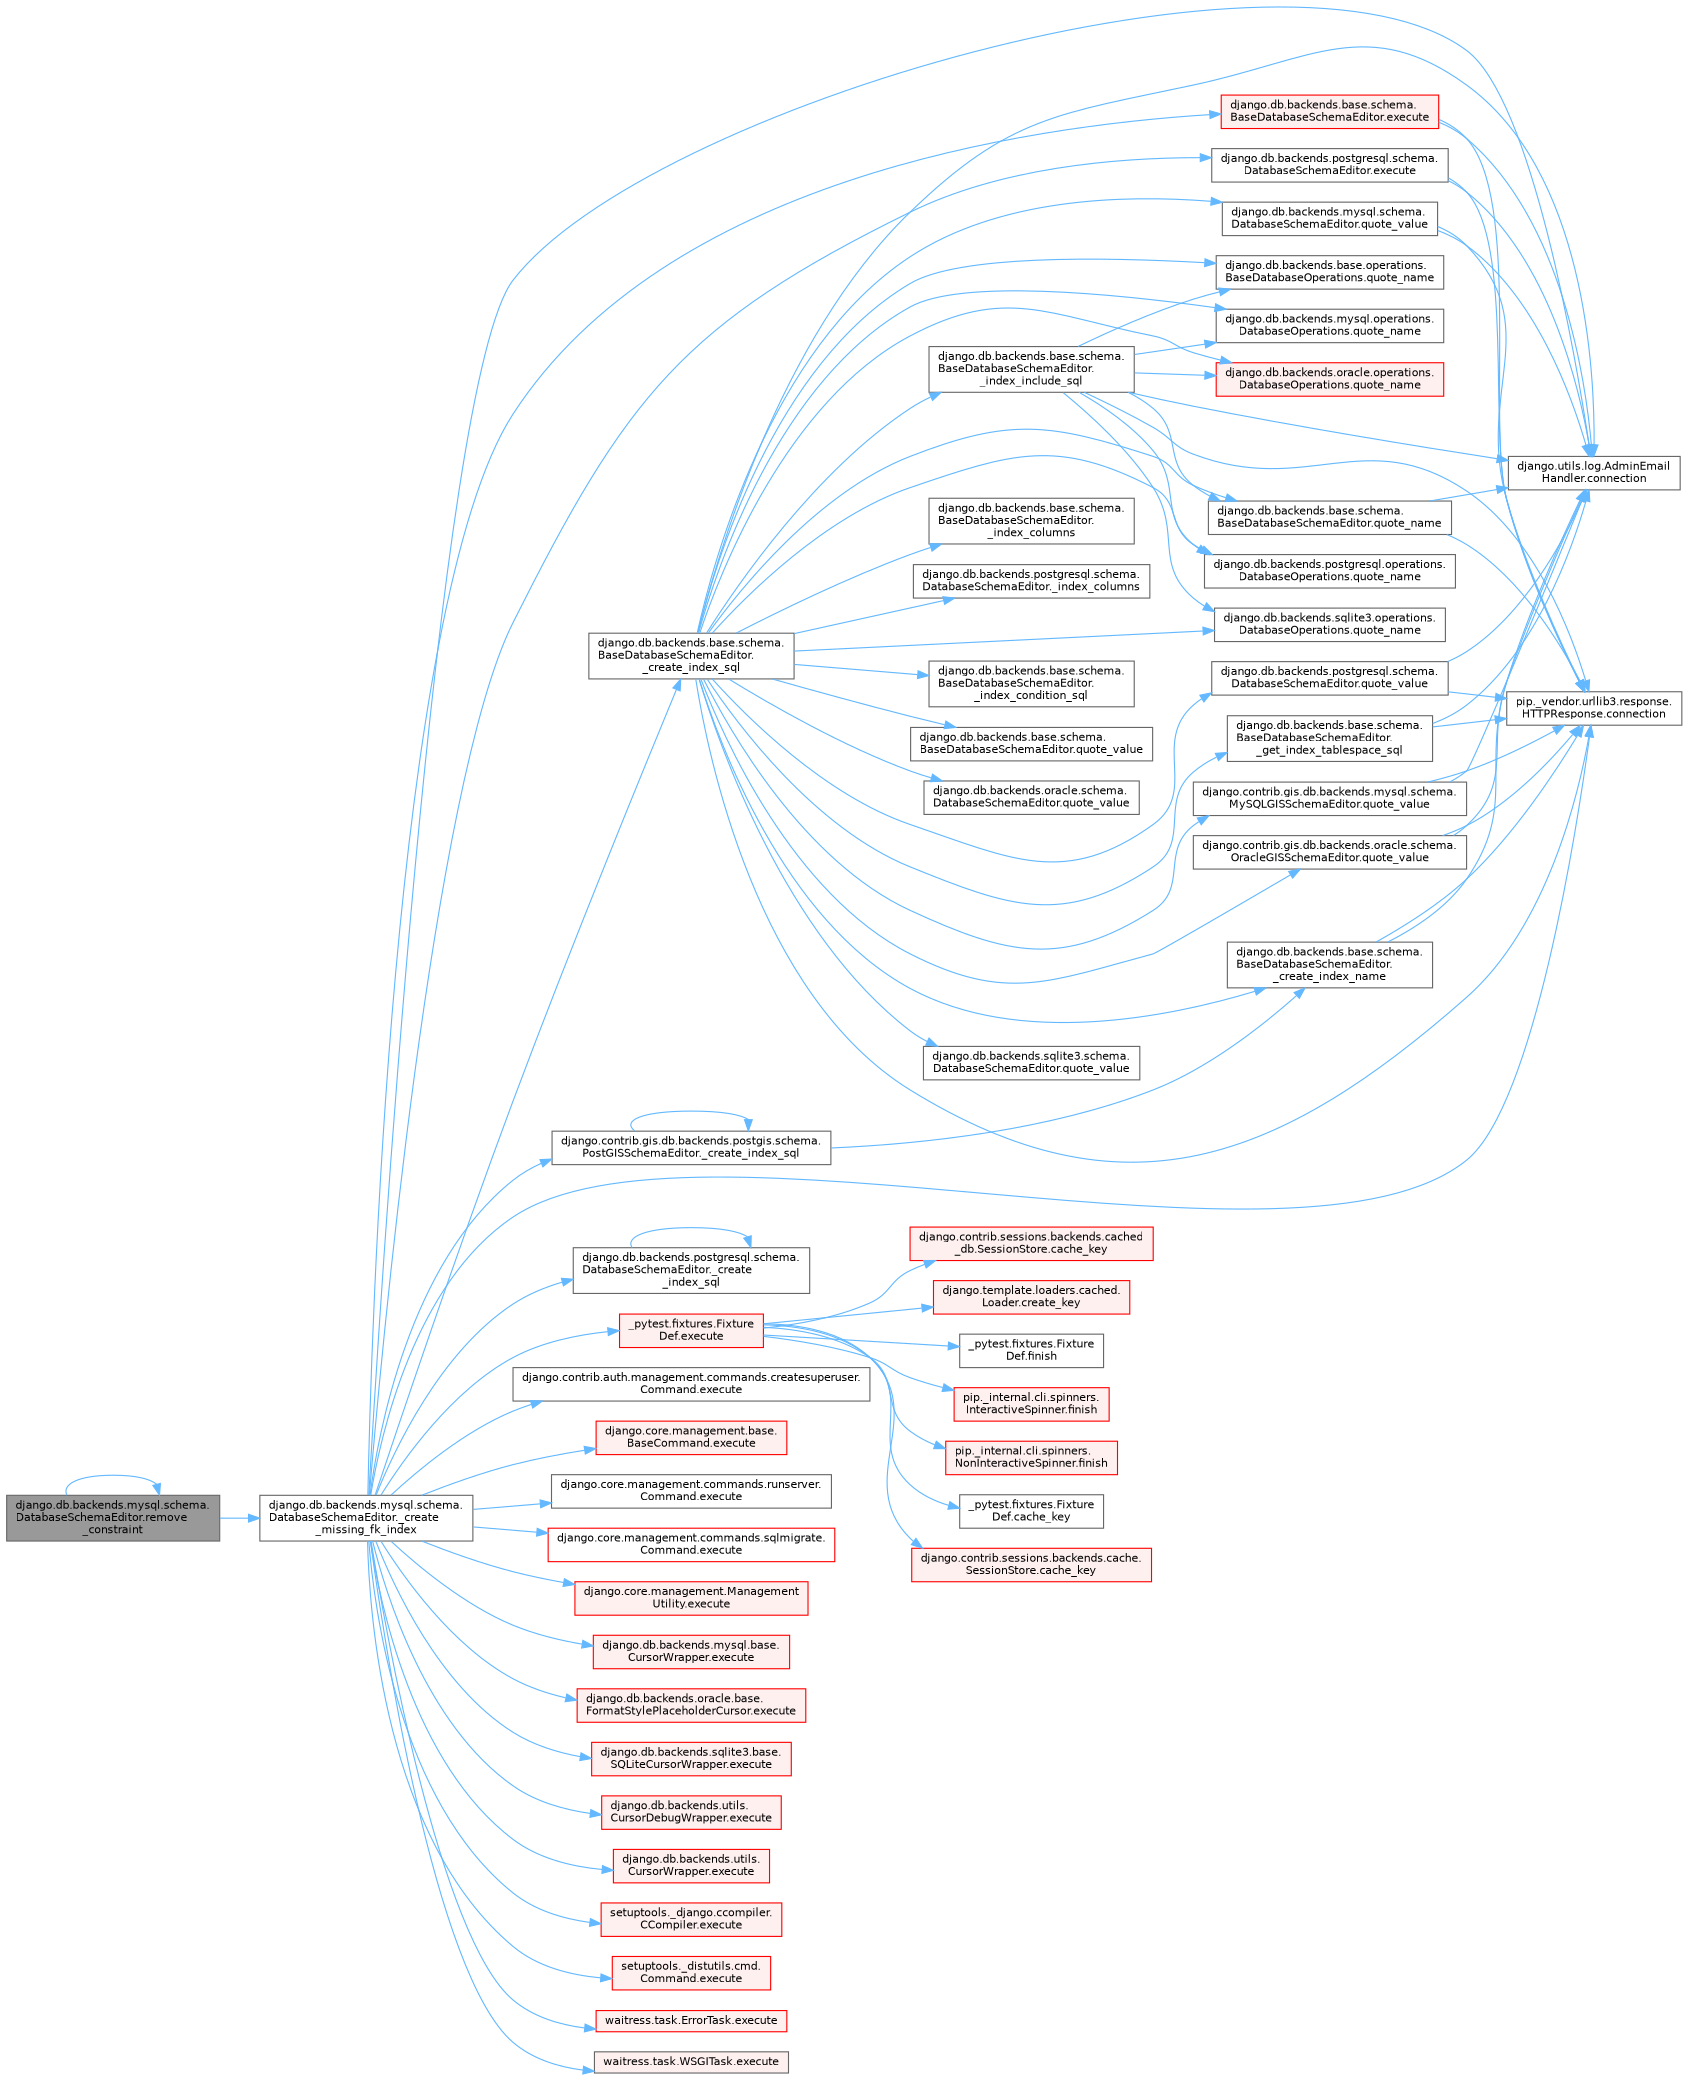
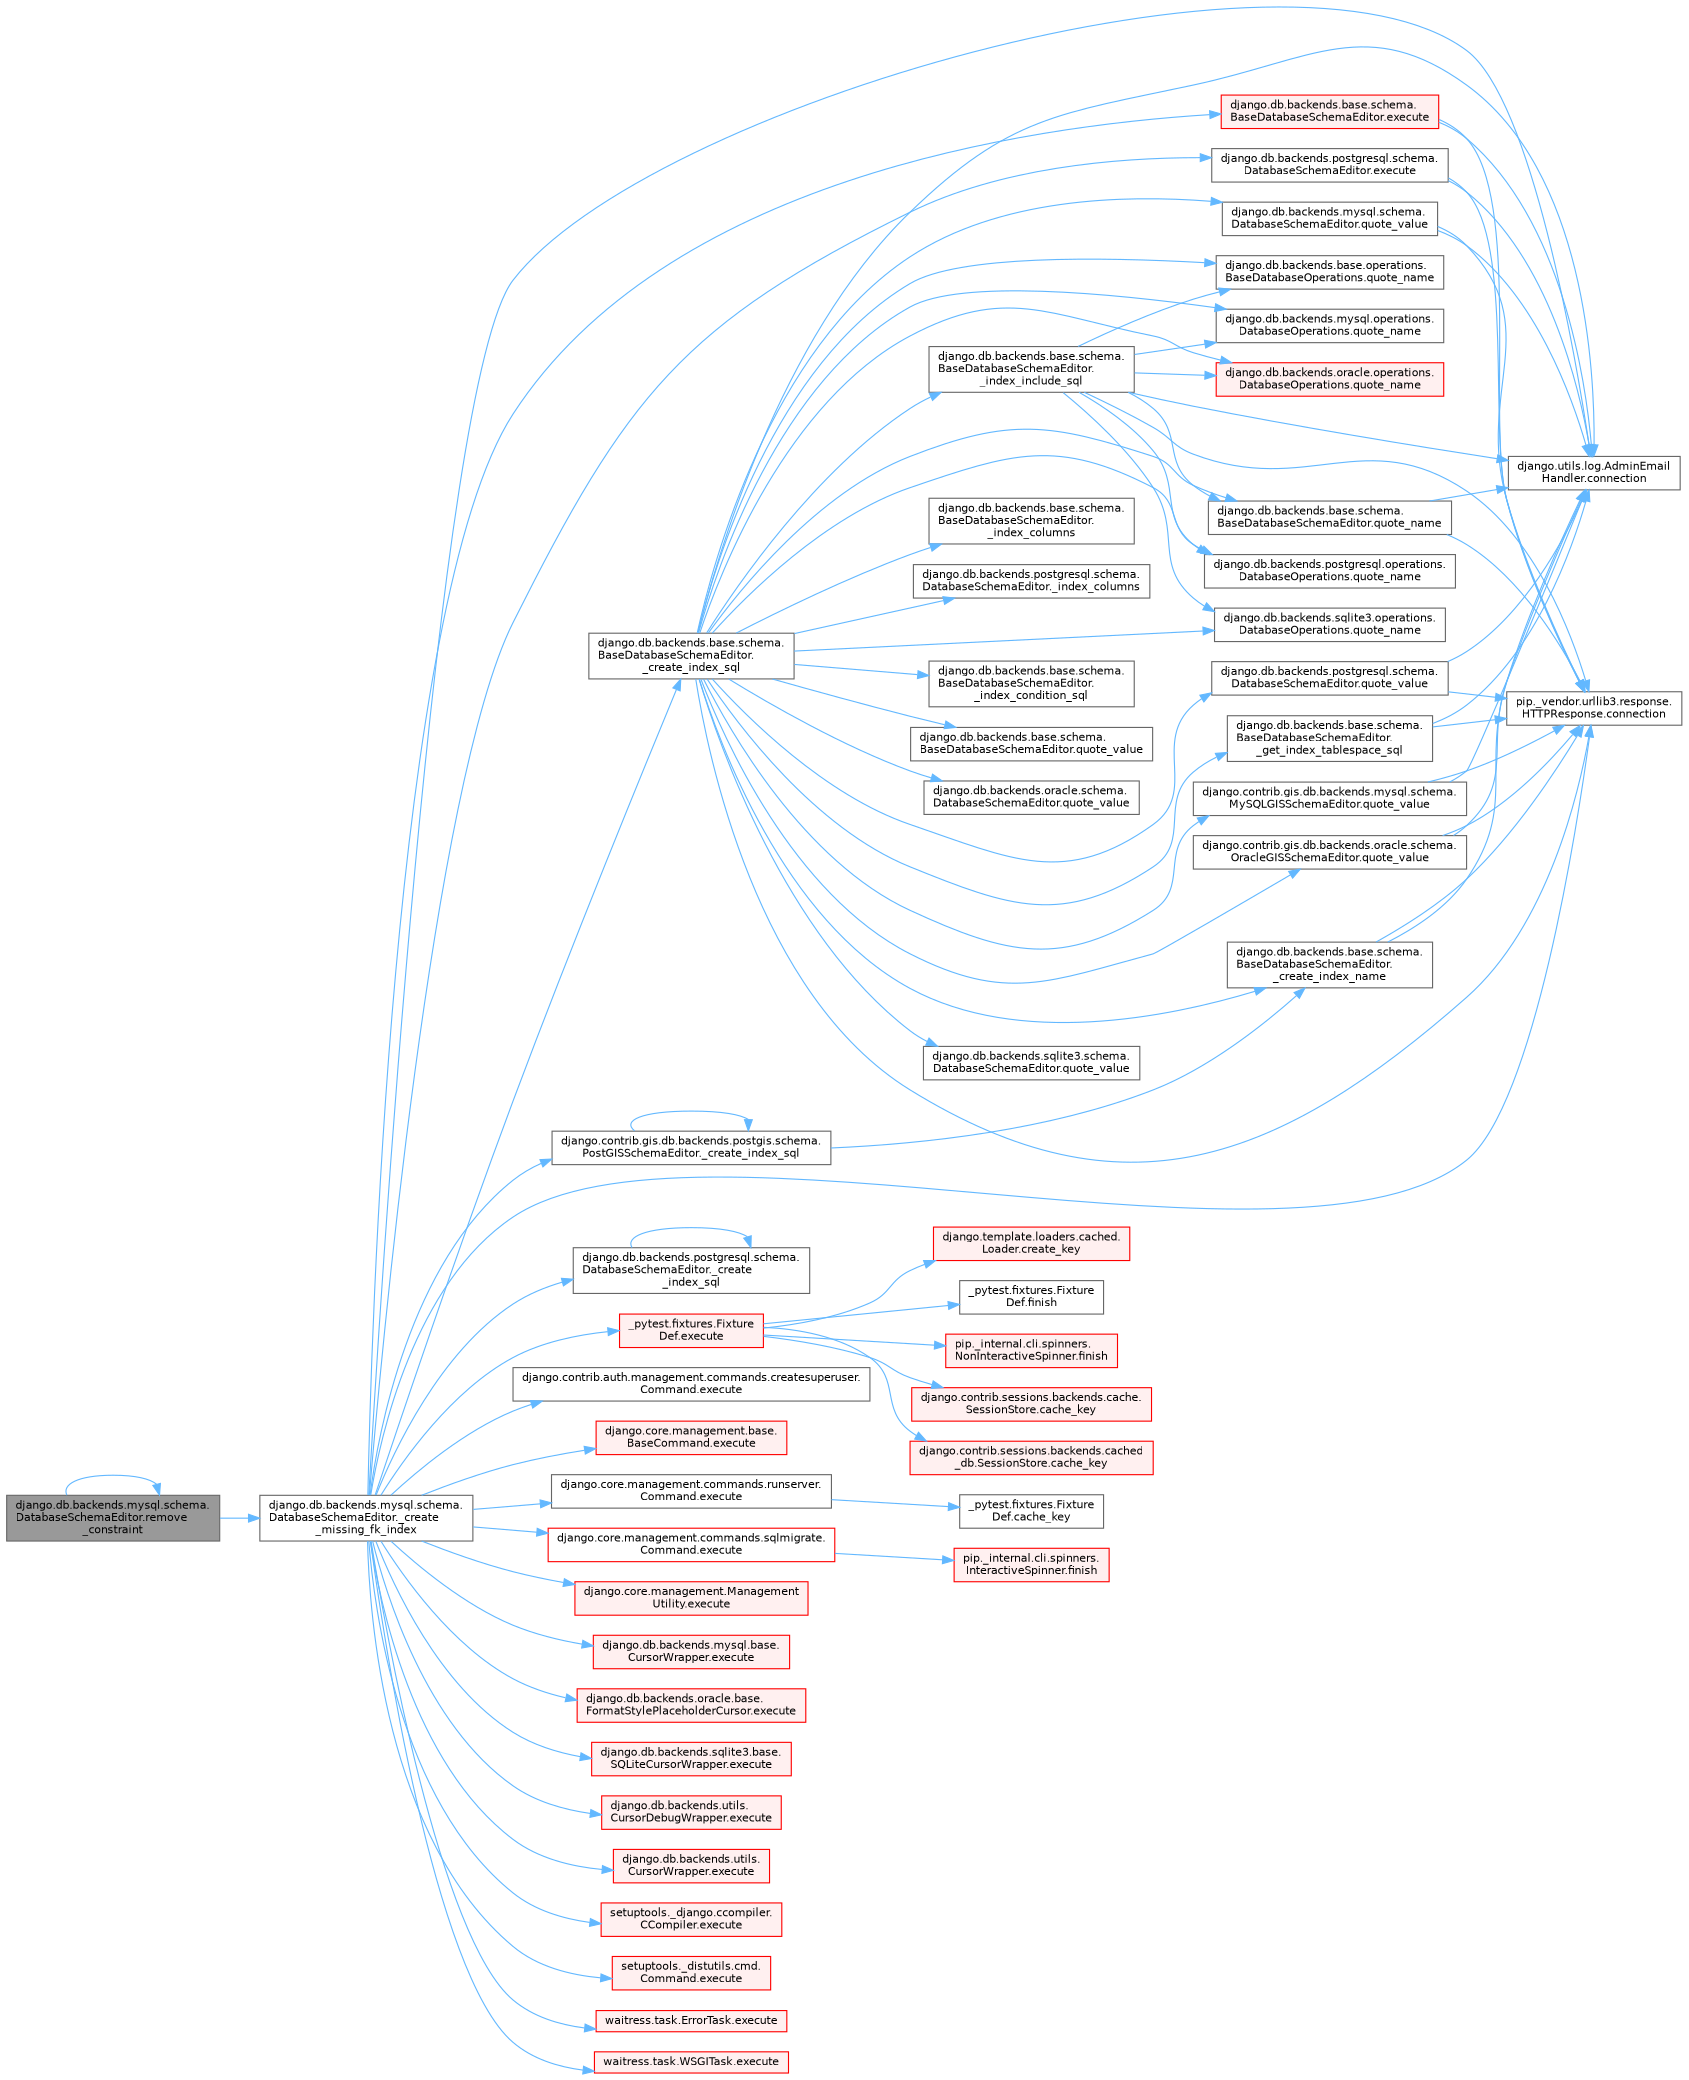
  digraph {
    rankdir=LR
    node [color=grey40 fillcolor=white fontname=Helvetica fontsize=10 shape=box style=filled]
    edge [color=steelblue1 fontname=Helvetica fontsize=10 labelfontname=Helvetica labelfontsize=10 style=solid]
    n1 [color=gray40 fillcolor=grey60 fontcolor=black height=0.2 label="django.db.backends.mysql.schema.\lDatabaseSchemaEditor.remove\l_constraint" width=0.4]
    n2 [height=0.2 label="django.db.backends.mysql.schema.\lDatabaseSchemaEditor._create\l_missing_fk_index" width=0.4]
    n3 [height=0.2 label="django.contrib.gis.db.backends.postgis.schema.\lPostGISSchemaEditor._create_index_sql" width=0.4]
    n4 [height=0.2 label="django.utils.log.AdminEmail\lHandler.connection" width=0.4]
    n5 [height=0.2 label="pip._vendor.urllib3.response.\lHTTPResponse.connection" width=0.4]
    n6 [height=0.2 label="django.db.backends.base.schema.\lBaseDatabaseSchemaEditor.\l_create_index_sql" width=0.4]
    n7 [height=0.2 label="django.db.backends.postgresql.schema.\lDatabaseSchemaEditor._create\l_index_sql" width=0.4]
    n8 [color=red fillcolor="#FFF0F0" height=0.2 label="_pytest.fixtures.Fixture\lDef.execute" width=0.4]
    n9 [height=0.2 label="django.contrib.auth.management.commands.createsuperuser.\lCommand.execute" width=0.4]
    n10 [color=red fillcolor="#FFF0F0" height=0.2 label="django.core.management.base.\lBaseCommand.execute" width=0.4]
    n11 [height=0.2 label="django.core.management.commands.runserver.\lCommand.execute" width=0.4]
    n12 [color=red height=0.2 label="django.core.management.commands.sqlmigrate.\lCommand.execute" width=0.4]
    n13 [color=red fillcolor="#FFF0F0" height=0.2 label="django.core.management.Management\lUtility.execute" width=0.4]
    n14 [color=red fillcolor="#FFF0F0" height=0.2 label="django.db.backends.base.schema.\lBaseDatabaseSchemaEditor.execute" width=0.4]
    n15 [color=red fillcolor="#FFF0F0" height=0.2 label="django.db.backends.mysql.base.\lCursorWrapper.execute" width=0.4]
    n16 [color=red fillcolor="#FFF0F0" height=0.2 label="django.db.backends.oracle.base.\lFormatStylePlaceholderCursor.execute" width=0.4]
    n17 [height=0.2 label="django.db.backends.postgresql.schema.\lDatabaseSchemaEditor.execute" width=0.4]
    n18 [color=red fillcolor="#FFF0F0" height=0.2 label="django.db.backends.sqlite3.base.\lSQLiteCursorWrapper.execute" width=0.4]
    n19 [color=red fillcolor="#FFF0F0" height=0.2 label="django.db.backends.utils.\lCursorDebugWrapper.execute" width=0.4]
    n20 [color=red fillcolor="#FFF0F0" height=0.2 label="django.db.backends.utils.\lCursorWrapper.execute" width=0.4]
    n21 [color=red fillcolor="#FFF0F0" height=0.2 label="setuptools._django.ccompiler.\lCCompiler.execute" width=0.4]
    n22 [color=red fillcolor="#FFF0F0" height=0.2 label="setuptools._distutils.cmd.\lCommand.execute" width=0.4]
    n23 [color=red fillcolor="#FFF0F0" height=0.2 label="waitress.task.ErrorTask.execute" width=0.4]
-   n24 [fillcolor="#FFF0F0" height=0.2 label="waitress.task.WSGITask.execute" width=0.4]
+   n24 [color=red fillcolor="#FFF0F0" height=0.2 label="waitress.task.WSGITask.execute" width=0.4]
    n25 [height=0.2 label="django.db.backends.base.schema.\lBaseDatabaseSchemaEditor.\l_create_index_name" width=0.4]
    n26 [height=0.2 label="django.db.backends.base.schema.\lBaseDatabaseSchemaEditor.\l_get_index_tablespace_sql" width=0.4]
    n27 [height=0.2 label="django.db.backends.base.schema.\lBaseDatabaseSchemaEditor.\l_index_columns" width=0.4]
    n28 [height=0.2 label="django.db.backends.postgresql.schema.\lDatabaseSchemaEditor._index_columns" width=0.4]
    n29 [height=0.2 label="django.db.backends.base.schema.\lBaseDatabaseSchemaEditor.\l_index_condition_sql" width=0.4]
    n30 [height=0.2 label="django.db.backends.base.schema.\lBaseDatabaseSchemaEditor.\l_index_include_sql" width=0.4]
    n31 [height=0.2 label="django.db.backends.base.operations.\lBaseDatabaseOperations.quote_name" width=0.4]
    n32 [height=0.2 label="django.db.backends.base.schema.\lBaseDatabaseSchemaEditor.quote_name" width=0.4]
    n33 [height=0.2 label="django.db.backends.mysql.operations.\lDatabaseOperations.quote_name" width=0.4]
    n34 [color=red fillcolor="#FFF0F0" height=0.2 label="django.db.backends.oracle.operations.\lDatabaseOperations.quote_name" width=0.4]
    n35 [height=0.2 label="django.db.backends.postgresql.operations.\lDatabaseOperations.quote_name" width=0.4]
    n36 [height=0.2 label="django.db.backends.sqlite3.operations.\lDatabaseOperations.quote_name" width=0.4]
    n37 [height=0.2 label="django.contrib.gis.db.backends.mysql.schema.\lMySQLGISSchemaEditor.quote_value" width=0.4]
    n38 [height=0.2 label="django.contrib.gis.db.backends.oracle.schema.\lOracleGISSchemaEditor.quote_value" width=0.4]
    n39 [height=0.2 label="django.db.backends.base.schema.\lBaseDatabaseSchemaEditor.quote_value" width=0.4]
    n40 [height=0.2 label="django.db.backends.mysql.schema.\lDatabaseSchemaEditor.quote_value" width=0.4]
    n41 [height=0.2 label="django.db.backends.oracle.schema.\lDatabaseSchemaEditor.quote_value" width=0.4]
    n42 [height=0.2 label="django.db.backends.postgresql.schema.\lDatabaseSchemaEditor.quote_value" width=0.4]
    n43 [height=0.2 label="django.db.backends.sqlite3.schema.\lDatabaseSchemaEditor.quote_value" width=0.4]
    n44 [height=0.2 label="_pytest.fixtures.Fixture\lDef.cache_key" width=0.4]
    n45 [color=red fillcolor="#FFF0F0" height=0.2 label="django.contrib.sessions.backends.cache.\lSessionStore.cache_key" width=0.4]
    n46 [color=red fillcolor="#FFF0F0" height=0.2 label="django.contrib.sessions.backends.cached\l_db.SessionStore.cache_key" width=0.4]
    n47 [color=red fillcolor="#FFF0F0" height=0.2 label="django.template.loaders.cached.\lLoader.create_key" width=0.4]
    n48 [height=0.2 label="_pytest.fixtures.Fixture\lDef.finish" width=0.4]
    n49 [color=red fillcolor="#FFF0F0" height=0.2 label="pip._internal.cli.spinners.\lInteractiveSpinner.finish" width=0.4]
    n50 [color=red fillcolor="#FFF0F0" height=0.2 label="pip._internal.cli.spinners.\lNonInteractiveSpinner.finish" width=0.4]
    n1 -> n1
    n1 -> n2
    n2 -> n3
    n2 -> n4
    n2 -> n5
    n2 -> n6
    n2 -> n7
    n2 -> n8
    n2 -> n9
    n2 -> n10
    n2 -> n11
    n2 -> n12
    n2 -> n13
    n2 -> n14
    n2 -> n15
    n2 -> n16
    n2 -> n17
    n2 -> n18
    n2 -> n19
    n2 -> n20
    n2 -> n21
    n2 -> n22
    n2 -> n23
    n2 -> n24
    n3 -> n3
    n3 -> n25
    n6 -> n4
    n6 -> n5
    n6 -> n25
    n6 -> n26
    n6 -> n27
    n6 -> n28
    n6 -> n29
    n6 -> n30
    n6 -> n31
    n6 -> n32
    n6 -> n33
    n6 -> n34
    n6 -> n35
    n6 -> n36
    n6 -> n37
    n6 -> n38
    n6 -> n39
    n6 -> n40
    n6 -> n41
    n6 -> n42
    n6 -> n43
    n7 -> n7
-   n8 -> n44
+   n11 -> n44
    n8 -> n45
    n8 -> n46
    n8 -> n47
    n8 -> n48
-   n8 -> n49
+   n12 -> n49
    n8 -> n50
    n14 -> n4
    n14 -> n5
    n17 -> n4
    n17 -> n5
    n25 -> n4
    n25 -> n5
    n26 -> n4
    n26 -> n5
    n30 -> n4
    n30 -> n5
    n30 -> n31
    n30 -> n32
    n30 -> n33
    n30 -> n34
    n30 -> n35
    n30 -> n36
    n32 -> n4
    n32 -> n5
    n37 -> n4
    n37 -> n5
    n38 -> n4
    n38 -> n5
    n40 -> n4
    n40 -> n5
    n42 -> n4
    n42 -> n5
  }
